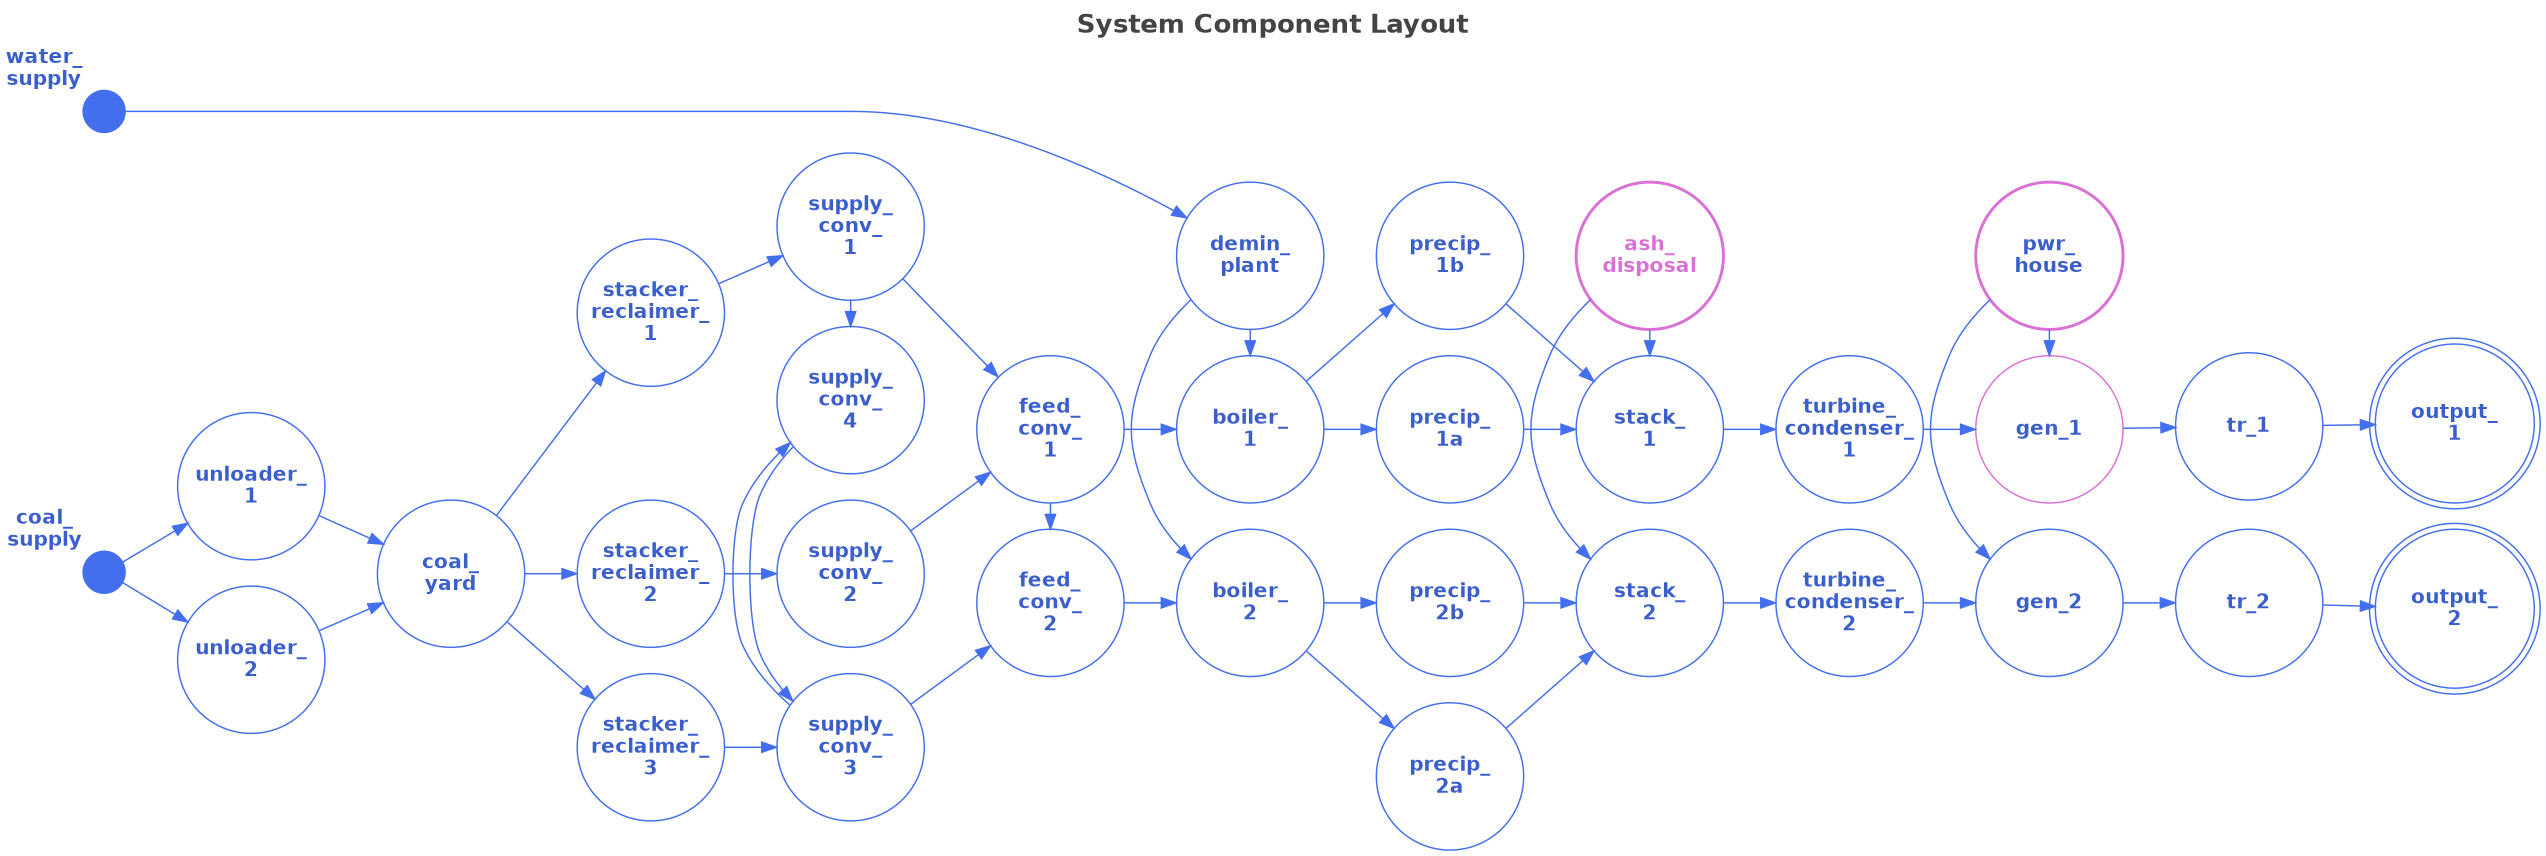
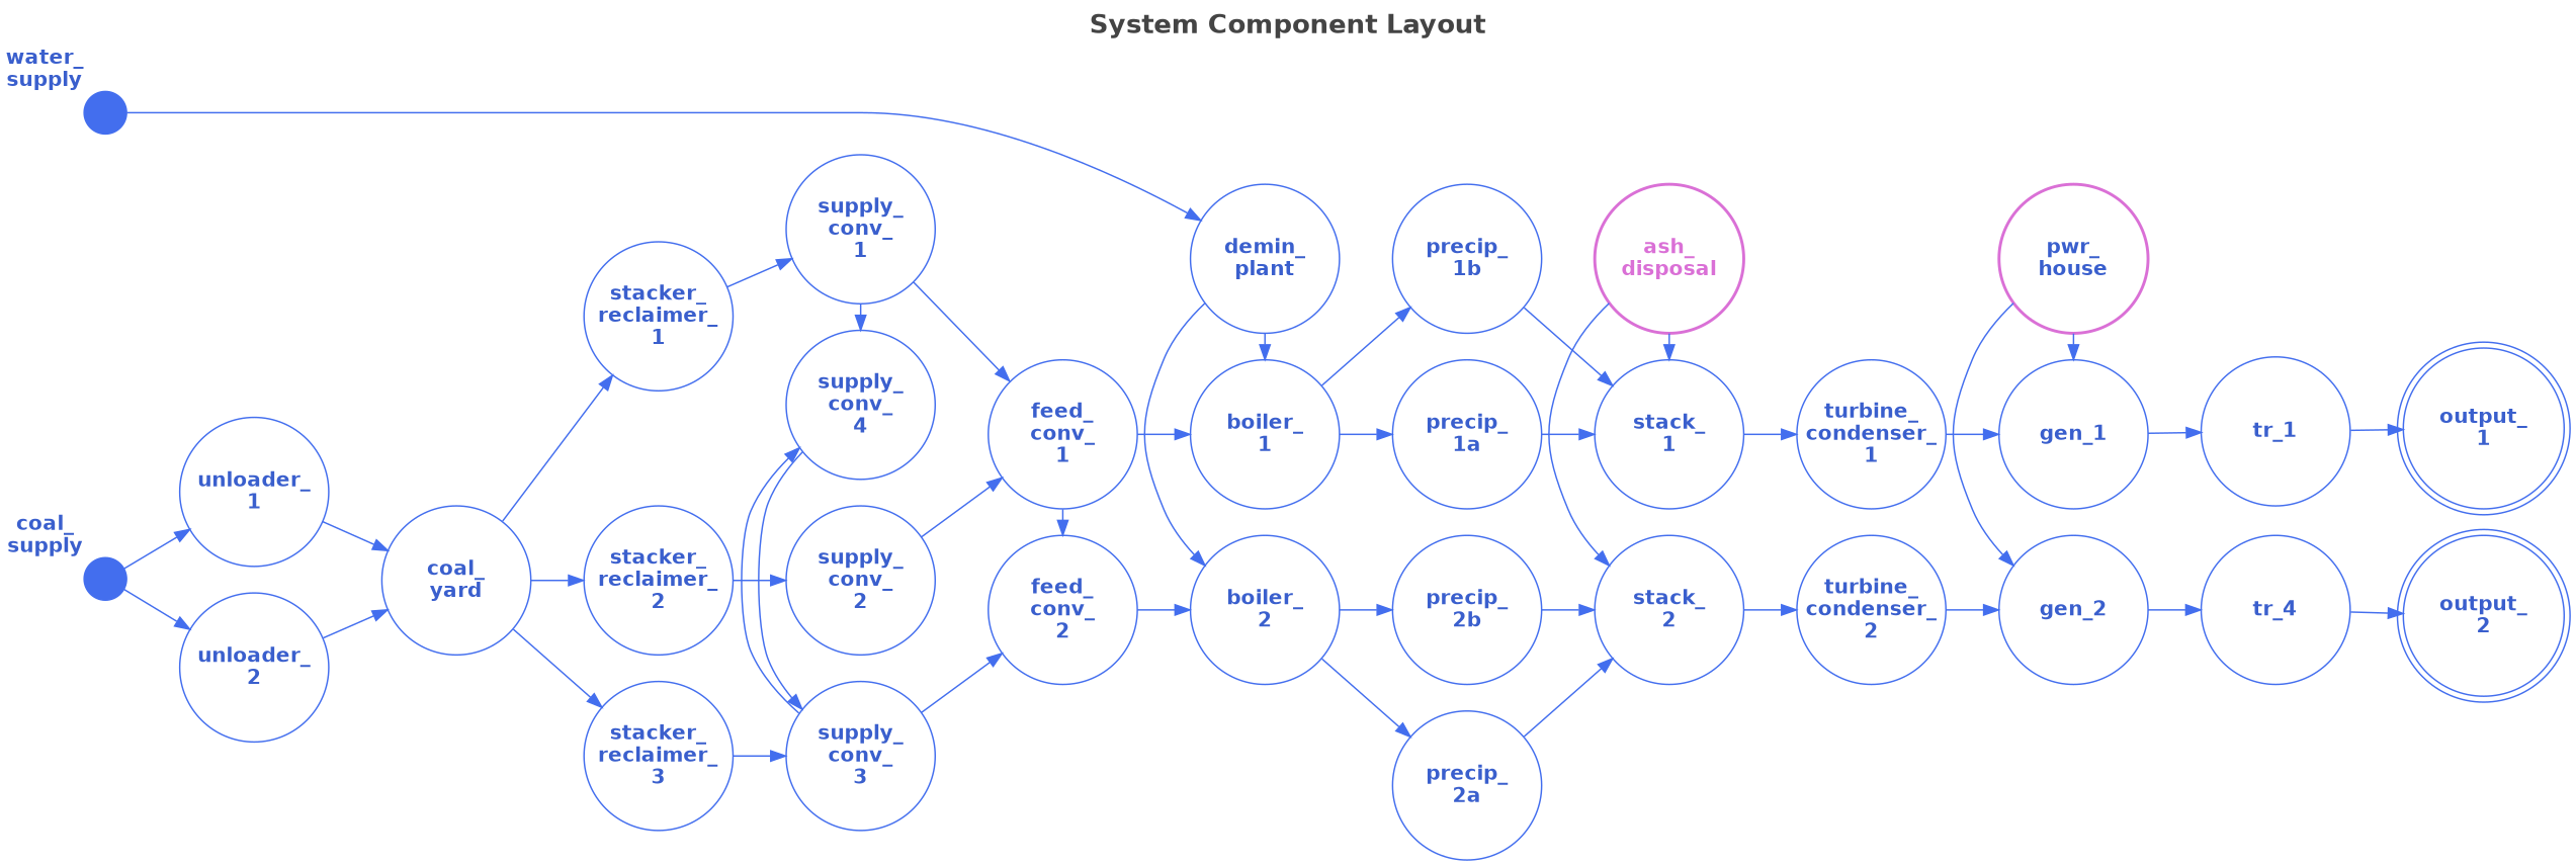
  strict digraph {
    fontcolor="#444444"
    fontname="Helvetica-Bold"
    fontsize=18
    forcelabels=true
    label="System Component Layout"
    labelloc=t
    rankdir=LR
    splines=spline
    node [color=royalblue2 fillcolor=white fixedsize=true fontcolor=royalblue3 fontname="Helvetica-Bold" fontsize=14 penwidth=1.0 shape=circle style="rounded,filled"]
    edge [arrowhead=normal arrowsize=1.0 capacity=1 color=royalblue2 distance=1 penwidth=1.0 weight=1]
    n1 [height=1.4 label="unloader_\n2" width=1.4]
    n2 [height=1.4 label="unloader_\n1" width=1.4]
    coal_supply [fillcolor=royalblue2 height=0.4 shape=point style=filled width=1.4 xlabel="coal_\nsupply"]
    water_supply [fillcolor=royalblue2 height=0.4 shape=point style=filled width=1.4 xlabel="water_\nsupply"]
    n5 [height=1.4 label="coal_\nyard" width=1.4]
    n6 [height=1.4 label="stacker_\nreclaimer_\n2" width=1.4]
    n7 [height=1.4 label="stacker_\nreclaimer_\n3" width=1.4]
    n8 [height=1.4 label="stacker_\nreclaimer_\n1" width=1.4]
    n9 [height=1.4 label="supply_\nconv_\n2" width=1.4]
    n10 [height=1.4 label="supply_\nconv_\n1" width=1.4]
    n11 [height=1.4 label="supply_\nconv_\n4" width=1.4]
    n12 [height=1.4 label="supply_\nconv_\n3" width=1.4]
    n13 [height=1.4 label="feed_\nconv_\n2" width=1.4]
    n14 [height=1.4 label="feed_\nconv_\n1" width=1.4]
    n15 [height=1.4 label="boiler_\n2" width=1.4]
    n16 [height=1.4 label="boiler_\n1" width=1.4]
    n17 [height=1.4 label="demin_\nplant" width=1.4]
    n18 [height=1.4 label="precip_\n2b" width=1.4]
    n19 [height=1.4 label="precip_\n2a" width=1.4]
    n20 [height=1.4 label="precip_\n1b" width=1.4]
    n21 [height=1.4 label="precip_\n1a" width=1.4]
    n22 [color=Orchid fontcolor=Orchid height=1.4 label="ash_\ndisposal" penwidth=2.0 width=1.4]
    n23 [height=1.4 label="stack_\n2" width=1.4]
    n24 [height=1.4 label="stack_\n1" width=1.4]
    n25 [color=Orchid height=1.4 label="pwr_\nhouse" penwidth=2.0 width=1.4]
    n26 [height=1.4 label=gen_2 width=1.4]
-   n27 [color=Orchid height=1.4 label=gen_1 width=1.4]
+   n27 [height=1.4 label=gen_1 width=1.4]
    n28 [height=1.4 label="turbine_\ncondenser_\n2" width=1.4]
    n29 [height=1.4 label="turbine_\ncondenser_\n1" width=1.4]
-   n30 [height=1.4 label=tr_2 width=1.4]
+   n30 [height=1.4 label=tr_4 width=1.4]
    n31 [height=1.4 label=tr_1 width=1.4]
    n32 [height=1.4 label="output_\n2" rank=sink shape=doublecircle width=1.4]
    n33 [height=1.4 label="output_\n1" rank=sink shape=doublecircle width=1.4]
    subgraph sub_1 {
      rank=same
      n1
      n2
    }
    subgraph sub_2 {
      rank=same
      coal_supply
      water_supply
    }
    subgraph sub_3 {
      rank=same
      n5
    }
    subgraph sub_4 {
      rank=same
      n6
      n7
      n8
    }
    subgraph sub_5 {
      rank=same
      n9
      n10
      n11
      n12
    }
    subgraph sub_6 {
      rank=same
      n13
      n14
    }
    subgraph sub_7 {
      rank=same
      n15
      n16
      n17
    }
    subgraph sub_8 {
      rank=same
      n18
      n19
      n20
      n21
    }
    subgraph sub_9 {
      rank=same
      n22
      n23
      n24
    }
    subgraph sub_10 {
      rank=same
      n25
      n26
      n27
    }
    subgraph sub_11 {
      rank=same
      n28
      n29
    }
    subgraph sub_12 {
      rank=same
      n30
      n31
    }
    subgraph sub_13 {
      rank=same
      n32
      n33
    }
    n1 -> n5
    n2 -> n5
    coal_supply -> n1
    coal_supply -> n2
    water_supply -> n17
    n5 -> n6
    n5 -> n7
    n5 -> n8
    n6 -> n9
    n7 -> n12
    n8 -> n10
    n9 -> n14
    n10 -> n11
    n10 -> n14
    n11 -> n12
    n12 -> n11
    n12 -> n13
    n13 -> n15
    n14 -> n13
    n14 -> n16
    n15 -> n18
    n15 -> n19
    n16 -> n20
    n16 -> n21
    n17 -> n15
    n17 -> n16
    n18 -> n23
    n19 -> n23
    n20 -> n24
    n21 -> n24
    n22 -> n23
    n22 -> n24
    n23 -> n28
    n24 -> n29
    n25 -> n26
    n25 -> n27
    n26 -> n30
    n27 -> n31
    n28 -> n26
    n29 -> n27
    n30 -> n32
    n31 -> n33
  }
